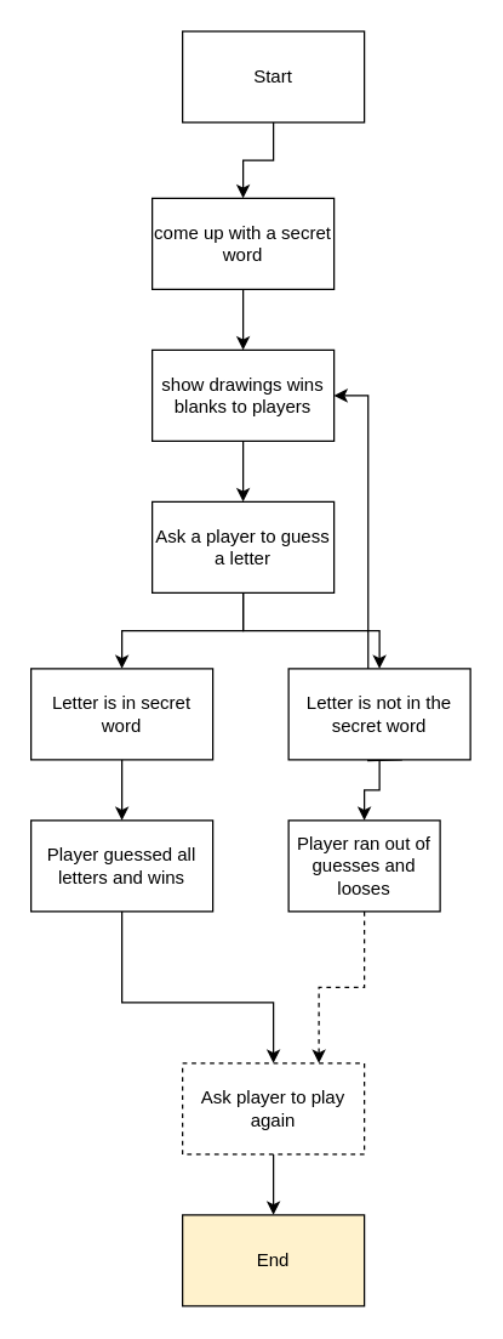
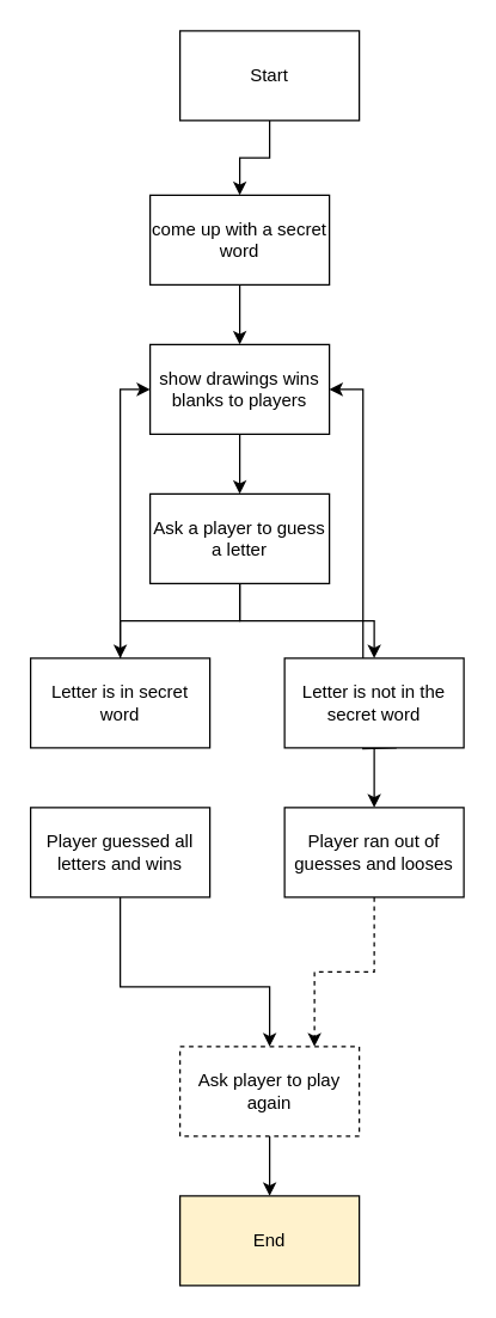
  <mxCell id="0" />
  <mxCell id="1" parent="0" />
  <mxCell id="2" value="" style="edgeStyle=orthogonalEdgeStyle;rounded=0;orthogonalLoop=1;jettySize=auto;html=1;" edge="1" parent="1" source="3" target="5"><mxGeometry relative="1" as="geometry" /></mxCell>
  <mxCell id="3" value="Start" style="rounded=0;whiteSpace=wrap;html=1;" vertex="1" parent="1"><mxGeometry x="120" y="20" width="120" height="60" as="geometry" /></mxCell>
  <mxCell id="4" value="" style="edgeStyle=orthogonalEdgeStyle;rounded=0;orthogonalLoop=1;jettySize=auto;html=1;" edge="1" parent="1" source="5" target="7"><mxGeometry relative="1" as="geometry" /></mxCell>
  <mxCell id="5" value="come up with a secret word" style="rounded=0;whiteSpace=wrap;html=1;" vertex="1" parent="1"><mxGeometry x="100" y="130" width="120" height="60" as="geometry" /></mxCell>
  <mxCell id="6" value="" style="edgeStyle=orthogonalEdgeStyle;rounded=0;orthogonalLoop=1;jettySize=auto;html=1;" edge="1" parent="1" source="7" target="10"><mxGeometry relative="1" as="geometry" /></mxCell>
  <mxCell id="7" value="show drawings wins blanks to players" style="rounded=0;whiteSpace=wrap;html=1;" vertex="1" parent="1"><mxGeometry x="100" y="230" width="120" height="60" as="geometry" /></mxCell>
  <mxCell id="8" style="edgeStyle=orthogonalEdgeStyle;rounded=0;orthogonalLoop=1;jettySize=auto;html=1;" edge="1" parent="1" source="10" target="13"><mxGeometry relative="1" as="geometry" /></mxCell>
  <mxCell id="9" style="edgeStyle=orthogonalEdgeStyle;rounded=0;orthogonalLoop=1;jettySize=auto;html=1;entryX=0.5;entryY=0;entryDx=0;entryDy=0;" edge="1" parent="1" source="10" target="16"><mxGeometry relative="1" as="geometry" /></mxCell>
  <mxCell id="10" value="Ask a player to guess a letter" style="rounded=0;whiteSpace=wrap;html=1;" vertex="1" parent="1"><mxGeometry x="100" y="330" width="120" height="60" as="geometry" /></mxCell>
- <mxCell id="11" value="" style="edgeStyle=orthogonalEdgeStyle;rounded=0;orthogonalLoop=1;jettySize=auto;html=1;" edge="1" parent="1" source="13" target="18"><mxGeometry relative="1" as="geometry" /></mxCell>
+ <mxCell id="12" style="edgeStyle=orthogonalEdgeStyle;rounded=0;orthogonalLoop=1;jettySize=auto;html=1;entryX=0;entryY=0.5;entryDx=0;entryDy=0;" edge="1" parent="1" source="13" target="7"><mxGeometry relative="1" as="geometry" /></mxCell>
  <mxCell id="13" value="Letter is in secret word" style="rounded=0;whiteSpace=wrap;html=1;" vertex="1" parent="1"><mxGeometry x="20" y="440" width="120" height="60" as="geometry" /></mxCell>
  <mxCell id="14" value="" style="edgeStyle=orthogonalEdgeStyle;rounded=0;orthogonalLoop=1;jettySize=auto;html=1;" edge="1" parent="1" source="16" target="20"><mxGeometry relative="1" as="geometry" /></mxCell>
  <mxCell id="15" style="edgeStyle=orthogonalEdgeStyle;rounded=0;orthogonalLoop=1;jettySize=auto;html=1;entryX=1;entryY=0.5;entryDx=0;entryDy=0;" edge="1" parent="1" target="7"><mxGeometry relative="1" as="geometry"><mxPoint x="265" y="500" as="sourcePoint" /><mxPoint x="235" y="220" as="targetPoint" /></mxGeometry></mxCell>
  <mxCell id="16" value="Letter is not in the secret word" style="rounded=0;whiteSpace=wrap;html=1;" vertex="1" parent="1"><mxGeometry x="190" y="440" width="120" height="60" as="geometry" /></mxCell>
  <mxCell id="17" style="edgeStyle=orthogonalEdgeStyle;rounded=0;orthogonalLoop=1;jettySize=auto;html=1;" edge="1" parent="1" source="18" target="22"><mxGeometry relative="1" as="geometry"><Array as="points"><mxPoint x="80" y="660" /><mxPoint x="180" y="660" /></Array></mxGeometry></mxCell>
  <mxCell id="18" value="Player guessed all letters and wins" style="rounded=0;whiteSpace=wrap;html=1;" vertex="1" parent="1"><mxGeometry x="20" y="540" width="120" height="60" as="geometry" /></mxCell>
  <mxCell id="19" style="edgeStyle=orthogonalEdgeStyle;rounded=0;orthogonalLoop=1;jettySize=auto;html=1;entryX=0.75;entryY=0;entryDx=0;entryDy=0;dashed=1;" edge="1" parent="1" source="20" target="22"><mxGeometry relative="1" as="geometry" /></mxCell>
- <mxCell id="20" value="Player ran out of guesses and looses" style="rounded=0;whiteSpace=wrap;html=1;" vertex="1" parent="1"><mxGeometry x="190" y="540" width="100" height="60" as="geometry" /></mxCell>
+ <mxCell id="20" value="Player ran out of guesses and looses" style="rounded=0;whiteSpace=wrap;html=1;" vertex="1" parent="1"><mxGeometry x="190" y="540" width="120" height="60" as="geometry" /></mxCell>
  <mxCell id="21" style="edgeStyle=orthogonalEdgeStyle;rounded=0;orthogonalLoop=1;jettySize=auto;html=1;" edge="1" parent="1" source="22" target="23"><mxGeometry relative="1" as="geometry" /></mxCell>
  <mxCell id="22" value="Ask player to play again" style="rounded=0;whiteSpace=wrap;html=1;dashed=1;" vertex="1" parent="1"><mxGeometry x="120" y="700" width="120" height="60" as="geometry" /></mxCell>
  <mxCell id="23" value="End" style="rounded=0;whiteSpace=wrap;html=1;fillColor=#fff2cc;" vertex="1" parent="1"><mxGeometry x="120" y="800" width="120" height="60" as="geometry" /></mxCell>
